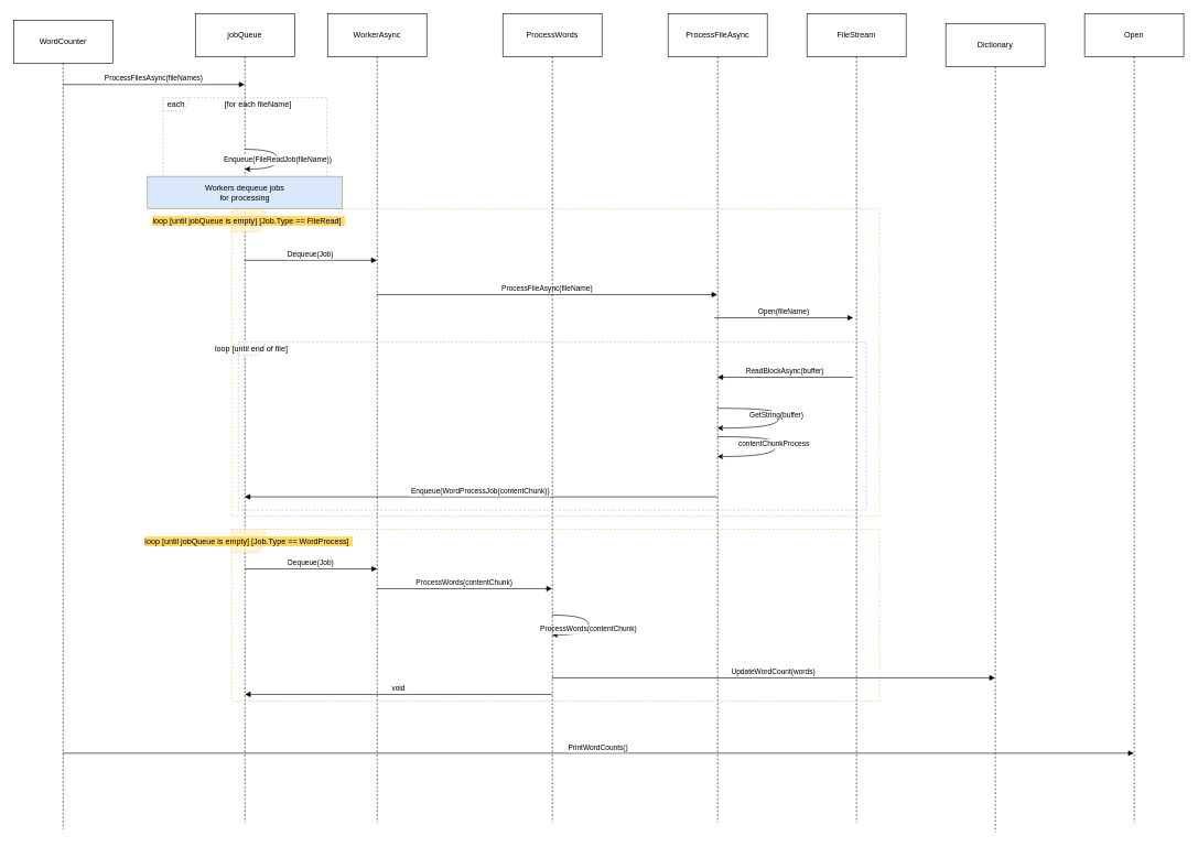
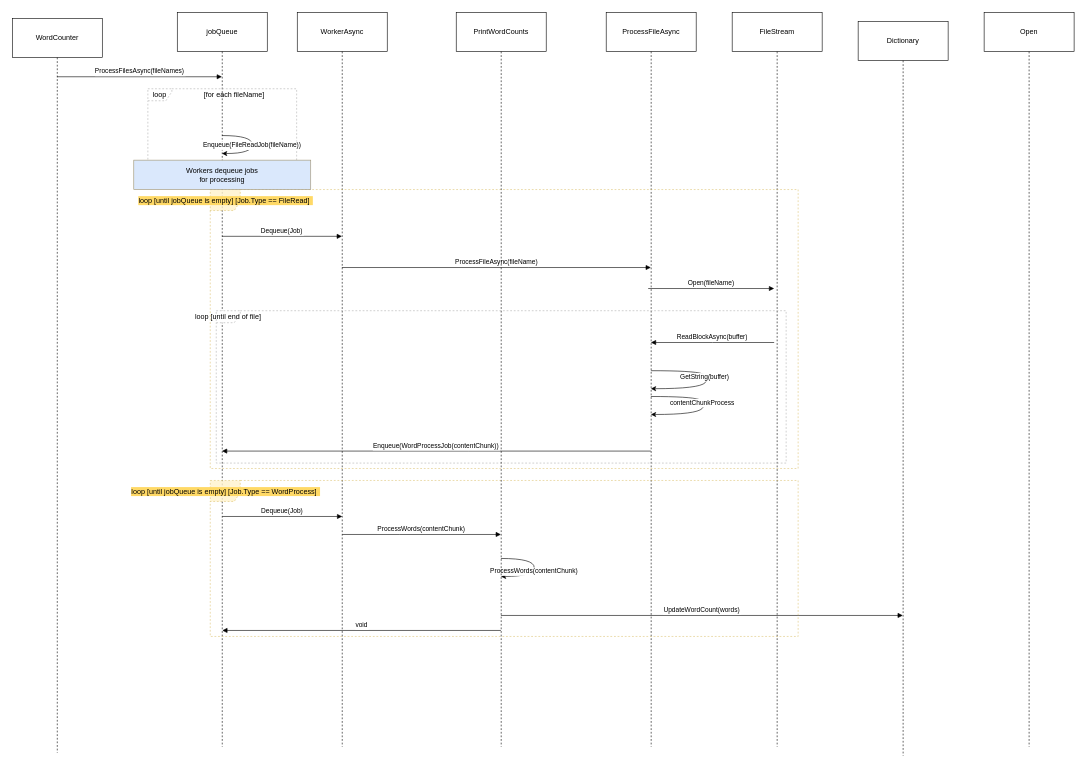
  <mxCell id="0" />
  <mxCell id="1" parent="0" />
  <mxCell id="2" value="WordCounter" style="shape=umlLifeline;perimeter=lifelinePerimeter;whiteSpace=wrap;container=1;dropTarget=0;collapsible=0;recursiveResize=0;outlineConnect=0;portConstraint=eastwest;newEdgeStyle={&quot;edgeStyle&quot;:&quot;elbowEdgeStyle&quot;,&quot;elbow&quot;:&quot;vertical&quot;,&quot;curved&quot;:0,&quot;rounded&quot;:0};size=65;" vertex="1" parent="1"><mxGeometry x="20" y="30" width="150" height="1224" as="geometry" /></mxCell>
  <mxCell id="3" value="jobQueue" style="shape=umlLifeline;perimeter=lifelinePerimeter;whiteSpace=wrap;container=1;dropTarget=0;collapsible=0;recursiveResize=0;outlineConnect=0;portConstraint=eastwest;newEdgeStyle={&quot;edgeStyle&quot;:&quot;elbowEdgeStyle&quot;,&quot;elbow&quot;:&quot;vertical&quot;,&quot;curved&quot;:0,&quot;rounded&quot;:0};size=65;" vertex="1" parent="1"><mxGeometry x="295" y="20" width="150" height="1224" as="geometry" /></mxCell>
  <mxCell id="4" value="WorkerAsync" style="shape=umlLifeline;perimeter=lifelinePerimeter;whiteSpace=wrap;container=1;dropTarget=0;collapsible=0;recursiveResize=0;outlineConnect=0;portConstraint=eastwest;newEdgeStyle={&quot;edgeStyle&quot;:&quot;elbowEdgeStyle&quot;,&quot;elbow&quot;:&quot;vertical&quot;,&quot;curved&quot;:0,&quot;rounded&quot;:0};size=65;" vertex="1" parent="1"><mxGeometry x="495" y="20" width="150" height="1224" as="geometry" /></mxCell>
  <mxCell id="5" value="ProcessFileAsync" style="shape=umlLifeline;perimeter=lifelinePerimeter;whiteSpace=wrap;container=1;dropTarget=0;collapsible=0;recursiveResize=0;outlineConnect=0;portConstraint=eastwest;newEdgeStyle={&quot;edgeStyle&quot;:&quot;elbowEdgeStyle&quot;,&quot;elbow&quot;:&quot;vertical&quot;,&quot;curved&quot;:0,&quot;rounded&quot;:0};size=65;" vertex="1" parent="1"><mxGeometry x="1010" y="20" width="150" height="1224" as="geometry" /></mxCell>
  <mxCell id="6" value="FileStream" style="shape=umlLifeline;perimeter=lifelinePerimeter;whiteSpace=wrap;container=1;dropTarget=0;collapsible=0;recursiveResize=0;outlineConnect=0;portConstraint=eastwest;newEdgeStyle={&quot;edgeStyle&quot;:&quot;elbowEdgeStyle&quot;,&quot;elbow&quot;:&quot;vertical&quot;,&quot;curved&quot;:0,&quot;rounded&quot;:0};size=65;" vertex="1" parent="1"><mxGeometry x="1220" y="20" width="150" height="1224" as="geometry" /></mxCell>
  <mxCell id="7" value="Dictionary" style="shape=umlLifeline;perimeter=lifelinePerimeter;whiteSpace=wrap;container=1;dropTarget=0;collapsible=0;recursiveResize=0;outlineConnect=0;portConstraint=eastwest;newEdgeStyle={&quot;edgeStyle&quot;:&quot;elbowEdgeStyle&quot;,&quot;elbow&quot;:&quot;vertical&quot;,&quot;curved&quot;:0,&quot;rounded&quot;:0};size=65;" vertex="1" parent="1"><mxGeometry x="1430" y="35" width="150" height="1224" as="geometry" /></mxCell>
  <mxCell id="8" value="Open" style="shape=umlLifeline;perimeter=lifelinePerimeter;whiteSpace=wrap;container=1;dropTarget=0;collapsible=0;recursiveResize=0;outlineConnect=0;portConstraint=eastwest;newEdgeStyle={&quot;edgeStyle&quot;:&quot;elbowEdgeStyle&quot;,&quot;elbow&quot;:&quot;vertical&quot;,&quot;curved&quot;:0,&quot;rounded&quot;:0};size=65;" vertex="1" parent="1"><mxGeometry x="1640" y="20" width="150" height="1224" as="geometry" /></mxCell>
- <mxCell id="9" value="each" style="shape=umlFrame;dashed=1;pointerEvents=0;dropTarget=0;strokeColor=#B3B3B3;height=20;width=40" vertex="1" parent="1"><mxGeometry x="246" y="147" width="248" height="158" as="geometry" /></mxCell>
+ <mxCell id="9" value="loop" style="shape=umlFrame;dashed=1;pointerEvents=0;dropTarget=0;strokeColor=#B3B3B3;height=20;width=40" vertex="1" parent="1"><mxGeometry x="246" y="147" width="248" height="158" as="geometry" /></mxCell>
  <mxCell id="10" value="[for each fileName]" style="text;strokeColor=none;fillColor=none;align=center;verticalAlign=middle;whiteSpace=wrap;" vertex="1" parent="9"><mxGeometry x="40" width="208" height="20" as="geometry" /></mxCell>
  <mxCell id="11" value="loop [until end of file]" style="shape=umlFrame;dashed=1;pointerEvents=0;dropTarget=0;strokeColor=#B3B3B3;height=20;width=40" vertex="1" parent="1"><mxGeometry x="360" y="517" width="950" height="254" as="geometry" /></mxCell>
  <mxCell id="12" value="loop [until jobQueue is empty] [Job.Type == FileRead] " style="shape=umlFrame;dashed=1;pointerEvents=0;dropTarget=0;strokeColor=#d6b656;height=35;width=50;fillColor=#fff2cc;opacity=80;labelBackgroundColor=#FFD966;textShadow=0;" vertex="1" parent="1"><mxGeometry x="350" y="315" width="980" height="465" as="geometry" /></mxCell>
  <mxCell id="13" value="ProcessFilesAsync(fileNames)" style="verticalAlign=bottom;endArrow=block;edgeStyle=elbowEdgeStyle;elbow=vertical;curved=0;rounded=0;" edge="1" parent="1" source="2" target="3"><mxGeometry relative="1" as="geometry"><Array as="points"><mxPoint x="243" y="127" /></Array></mxGeometry></mxCell>
  <mxCell id="14" value="Enqueue(FileReadJob(fileName))" style="curved=1;rounded=0;" edge="1" parent="1" source="3" target="3"><mxGeometry relative="1" as="geometry"><Array as="points"><mxPoint x="420" y="225" /><mxPoint x="420" y="255" /></Array></mxGeometry></mxCell>
  <mxCell id="15" value="Dequeue(Job)" style="verticalAlign=bottom;endArrow=block;edgeStyle=elbowEdgeStyle;elbow=vertical;curved=0;rounded=0;" edge="1" parent="1" source="3" target="4"><mxGeometry relative="1" as="geometry"><Array as="points"><mxPoint x="480" y="393" /></Array></mxGeometry></mxCell>
  <mxCell id="16" value="ProcessFileAsync(fileName)" style="verticalAlign=bottom;endArrow=block;edgeStyle=elbowEdgeStyle;elbow=vertical;curved=0;rounded=0;" edge="1" parent="1" source="4" target="5"><mxGeometry relative="1" as="geometry"><Array as="points"><mxPoint x="880" y="445" /></Array></mxGeometry></mxCell>
  <mxCell id="17" value="Open(fileName)" style="verticalAlign=bottom;endArrow=block;edgeStyle=elbowEdgeStyle;elbow=vertical;curved=0;rounded=0;" edge="1" parent="1"><mxGeometry relative="1" as="geometry"><Array as="points"><mxPoint x="1160" y="480" /></Array><mxPoint x="1080" y="480" as="sourcePoint" /><mxPoint x="1290" y="480" as="targetPoint" /></mxGeometry></mxCell>
  <mxCell id="18" value="ReadBlockAsync(buffer)" style="verticalAlign=bottom;endArrow=block;edgeStyle=elbowEdgeStyle;elbow=vertical;curved=0;rounded=0;" edge="1" parent="1"><mxGeometry relative="1" as="geometry"><Array as="points" /><mxPoint x="1290" y="570" as="sourcePoint" /><mxPoint x="1084.5" y="570" as="targetPoint" /></mxGeometry></mxCell>
  <mxCell id="19" value="Enqueue(WordProcessJob(contentChunk))" style="verticalAlign=bottom;endArrow=block;edgeStyle=elbowEdgeStyle;elbow=vertical;curved=0;rounded=0;" edge="1" parent="1" source="5" target="3"><mxGeometry relative="1" as="geometry"><Array as="points"><mxPoint x="780" y="751" /></Array></mxGeometry></mxCell>
  <mxCell id="20" value="UpdateWordCount(words)" style="verticalAlign=bottom;endArrow=block;edgeStyle=elbowEdgeStyle;elbow=vertical;curved=0;rounded=0;" edge="1" parent="1" source="28" target="7"><mxGeometry relative="1" as="geometry"><Array as="points"><mxPoint x="988" y="1025" /></Array></mxGeometry></mxCell>
- <mxCell id="21" value="PrintWordCounts()" style="verticalAlign=bottom;endArrow=block;edgeStyle=elbowEdgeStyle;elbow=vertical;curved=0;rounded=0;" edge="1" parent="1" source="2" target="8"><mxGeometry relative="1" as="geometry"><Array as="points"><mxPoint x="1088" y="1139" /></Array></mxGeometry></mxCell>
  <mxCell id="22" value="contentChunkProcess" style="curved=1;rounded=0;" edge="1" parent="1" source="5" target="5"><mxGeometry x="-0.128" y="-3" relative="1" as="geometry"><Array as="points"><mxPoint x="1150" y="660" /><mxPoint x="1180" y="670" /><mxPoint x="1160" y="690" /></Array><mxPoint x="1170" y="660" as="sourcePoint" /><mxPoint x="1170" y="690" as="targetPoint" /><mxPoint as="offset" /></mxGeometry></mxCell>
  <mxCell id="23" value="GetString(buffer)" style="curved=1;rounded=0;" edge="1" parent="1" source="5" target="5"><mxGeometry x="-0.13" y="-3" relative="1" as="geometry"><Array as="points"><mxPoint x="1155" y="617" /><mxPoint x="1185" y="627" /><mxPoint x="1165" y="647" /></Array><mxPoint x="1080" y="620" as="sourcePoint" /><mxPoint x="1080" y="640" as="targetPoint" /><mxPoint as="offset" /></mxGeometry></mxCell>
  <mxCell id="24" value="loop [until jobQueue is empty] [Job.Type == WordProcess] " style="shape=umlFrame;dashed=1;pointerEvents=0;dropTarget=0;strokeColor=#d6b656;height=35;width=50;fillColor=#fff2cc;opacity=80;labelBackgroundColor=#FFD966;textShadow=0;" vertex="1" parent="1"><mxGeometry x="350" y="800" width="980" height="260" as="geometry" /></mxCell>
  <mxCell id="25" value="ProcessWords(contentChunk)" style="curved=1;rounded=0;" edge="1" parent="1" source="28" target="28"><mxGeometry x="0.077" relative="1" as="geometry"><Array as="points"><mxPoint x="890" y="930" /><mxPoint x="890" y="960" /></Array><mxPoint x="840" y="930" as="sourcePoint" /><mxPoint x="840" y="960" as="targetPoint" /><mxPoint as="offset" /></mxGeometry></mxCell>
  <mxCell id="26" value="Dequeue(Job)" style="verticalAlign=bottom;endArrow=block;edgeStyle=elbowEdgeStyle;elbow=vertical;curved=0;rounded=0;" edge="1" parent="1"><mxGeometry relative="1" as="geometry"><Array as="points"><mxPoint x="480" y="860" /></Array><mxPoint x="370" y="860" as="sourcePoint" /><mxPoint x="570" y="860" as="targetPoint" /></mxGeometry></mxCell>
  <mxCell id="27" value="Workers dequeue jobs&#10;for processing" style="fillColor=#dae8fc;strokeColor=#9E916F;" vertex="1" parent="1"><mxGeometry x="222.5" y="266" width="295" height="49" as="geometry" /></mxCell>
- <mxCell id="28" value="ProcessWords" style="shape=umlLifeline;perimeter=lifelinePerimeter;whiteSpace=wrap;container=1;dropTarget=0;collapsible=0;recursiveResize=0;outlineConnect=0;portConstraint=eastwest;newEdgeStyle={&quot;edgeStyle&quot;:&quot;elbowEdgeStyle&quot;,&quot;elbow&quot;:&quot;vertical&quot;,&quot;curved&quot;:0,&quot;rounded&quot;:0};size=65;" vertex="1" parent="1"><mxGeometry x="760" y="20" width="150" height="1224" as="geometry" /></mxCell>
+ <mxCell id="28" value="PrintWordCounts" style="shape=umlLifeline;perimeter=lifelinePerimeter;whiteSpace=wrap;container=1;dropTarget=0;collapsible=0;recursiveResize=0;outlineConnect=0;portConstraint=eastwest;newEdgeStyle={&quot;edgeStyle&quot;:&quot;elbowEdgeStyle&quot;,&quot;elbow&quot;:&quot;vertical&quot;,&quot;curved&quot;:0,&quot;rounded&quot;:0};size=65;" vertex="1" parent="1"><mxGeometry x="760" y="20" width="150" height="1224" as="geometry" /></mxCell>
  <mxCell id="29" value="ProcessWords(contentChunk)" style="verticalAlign=bottom;endArrow=block;edgeStyle=elbowEdgeStyle;elbow=vertical;curved=0;rounded=0;" edge="1" parent="1" target="28"><mxGeometry relative="1" as="geometry"><Array as="points" /><mxPoint x="570" y="890" as="sourcePoint" /><mxPoint x="820" y="890" as="targetPoint" /></mxGeometry></mxCell>
  <mxCell id="30" value="void" style="verticalAlign=bottom;endArrow=block;edgeStyle=elbowEdgeStyle;elbow=vertical;curved=0;rounded=0;" edge="1" parent="1" source="28"><mxGeometry relative="1" as="geometry"><Array as="points"><mxPoint x="780" y="1050" /></Array><mxPoint x="780" y="1050" as="sourcePoint" /><mxPoint x="370" y="1050" as="targetPoint" /></mxGeometry></mxCell>
